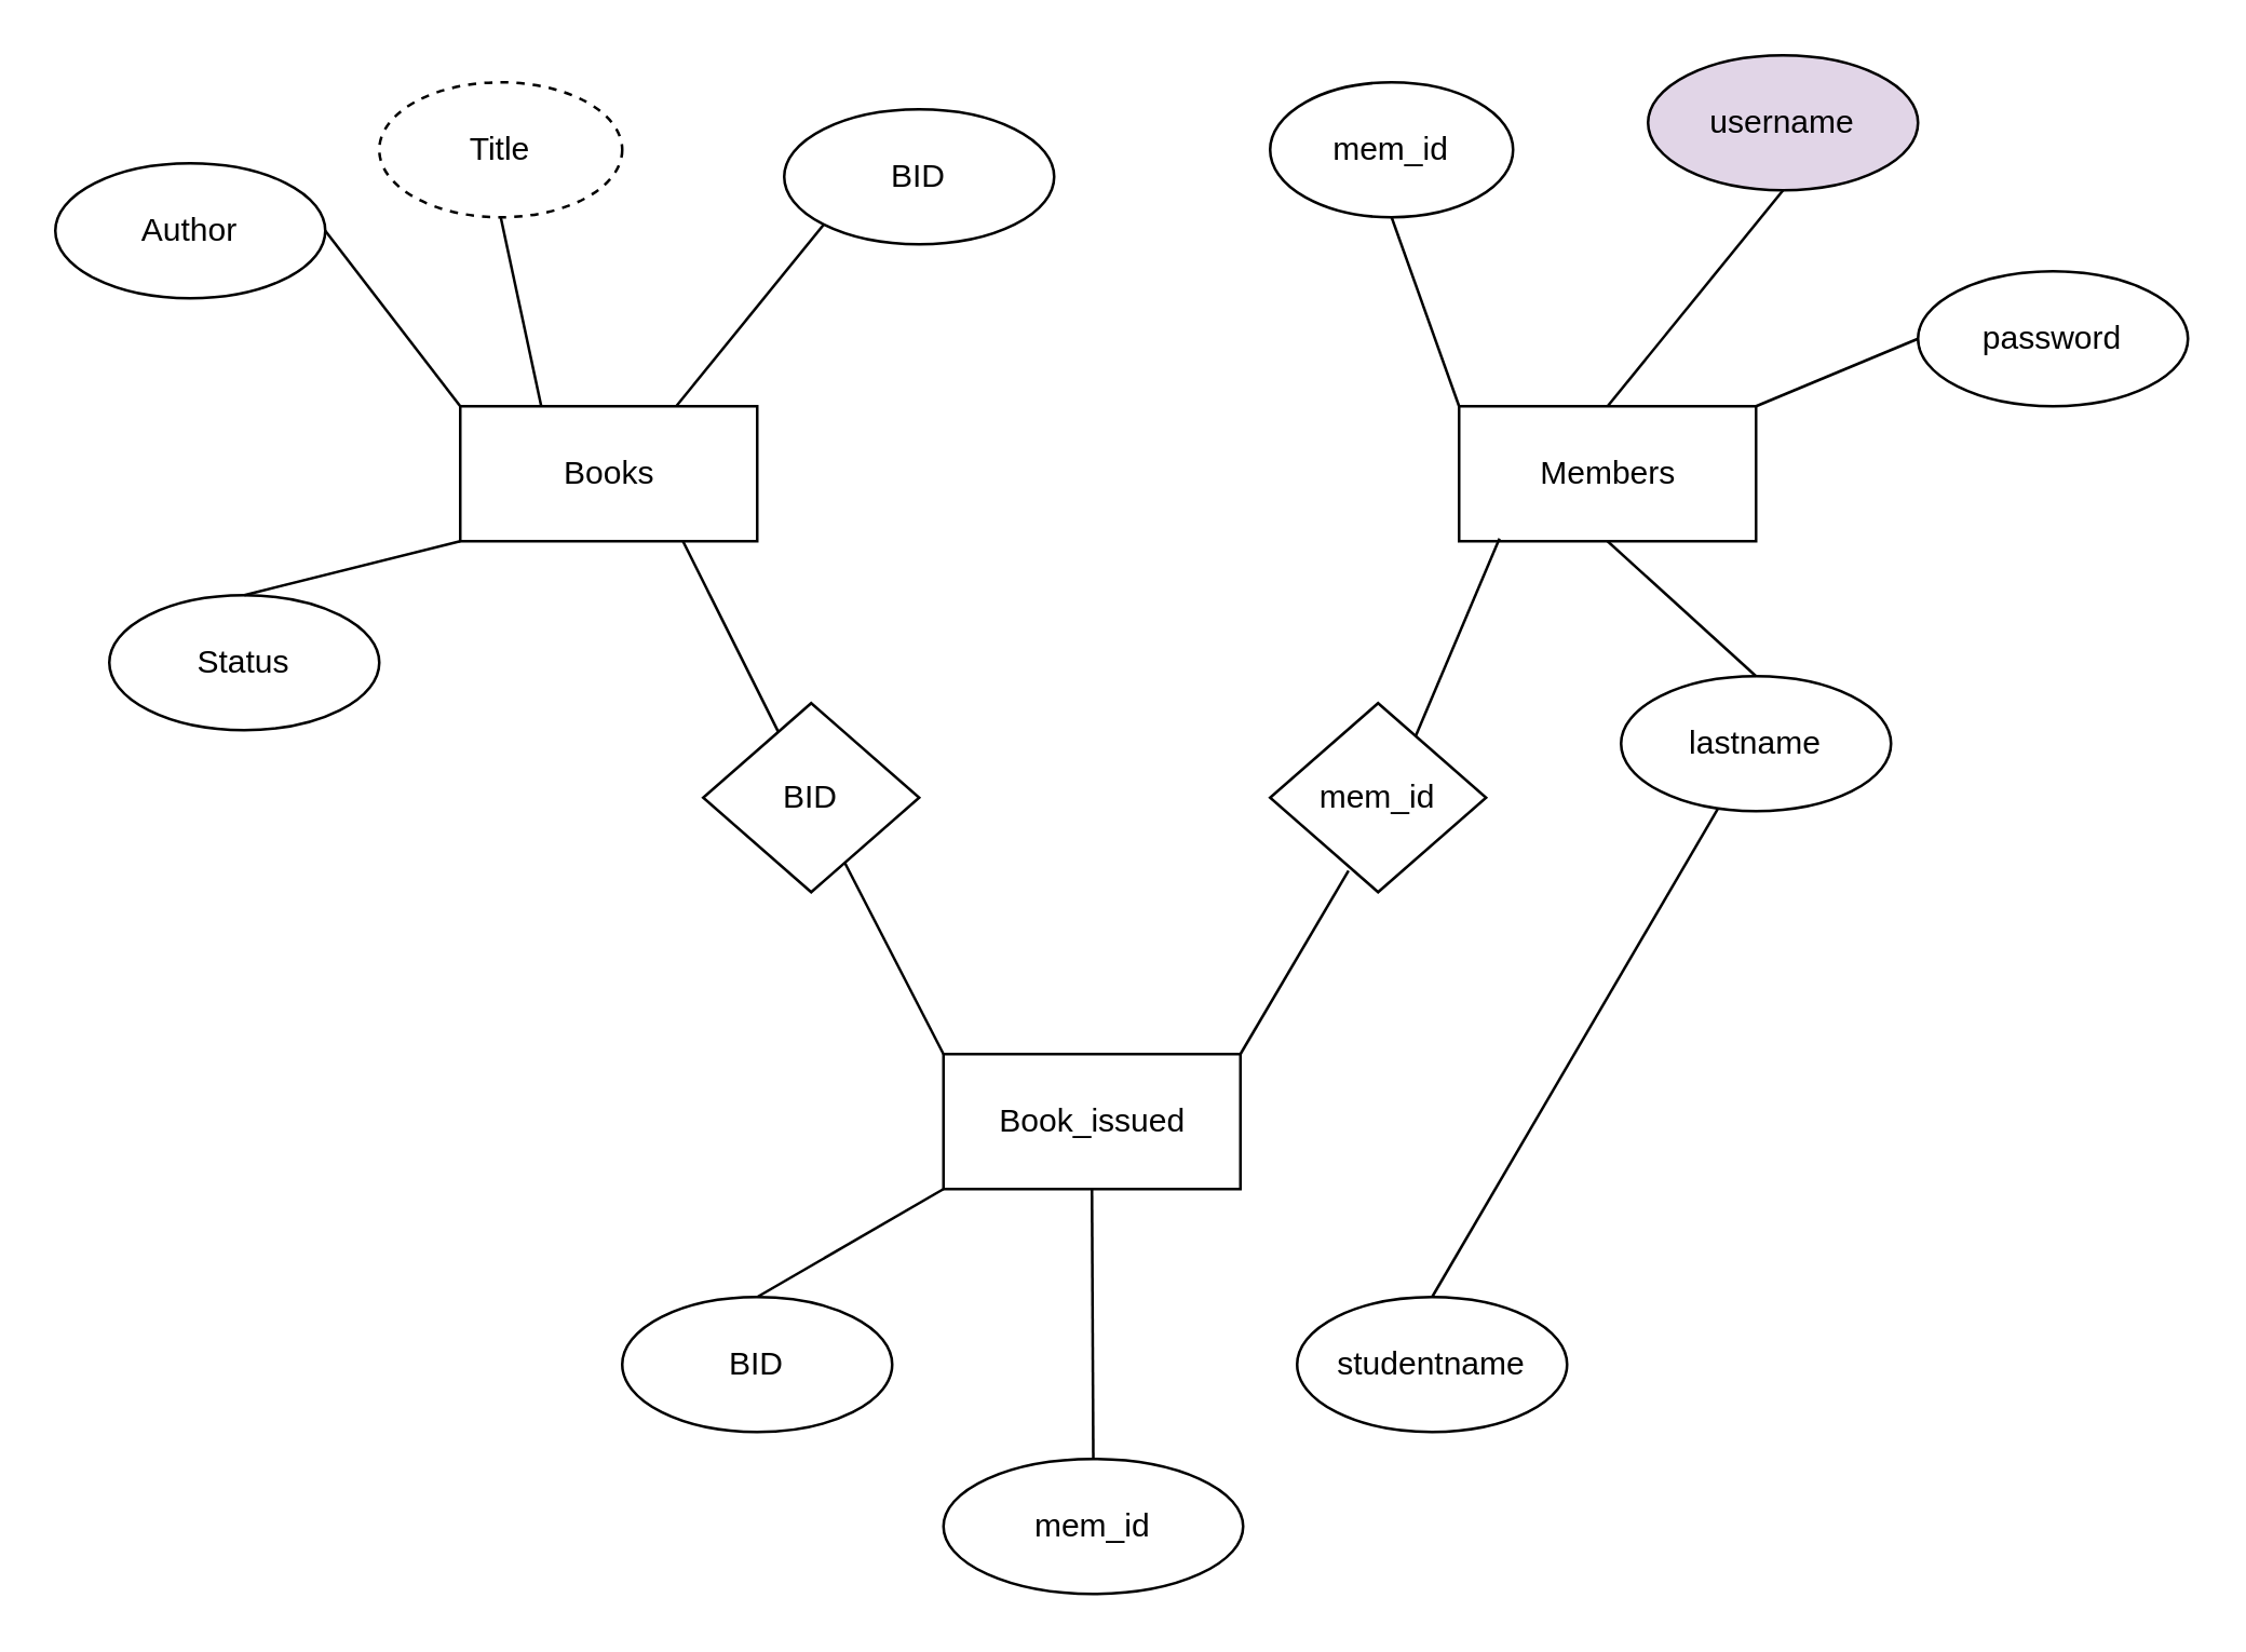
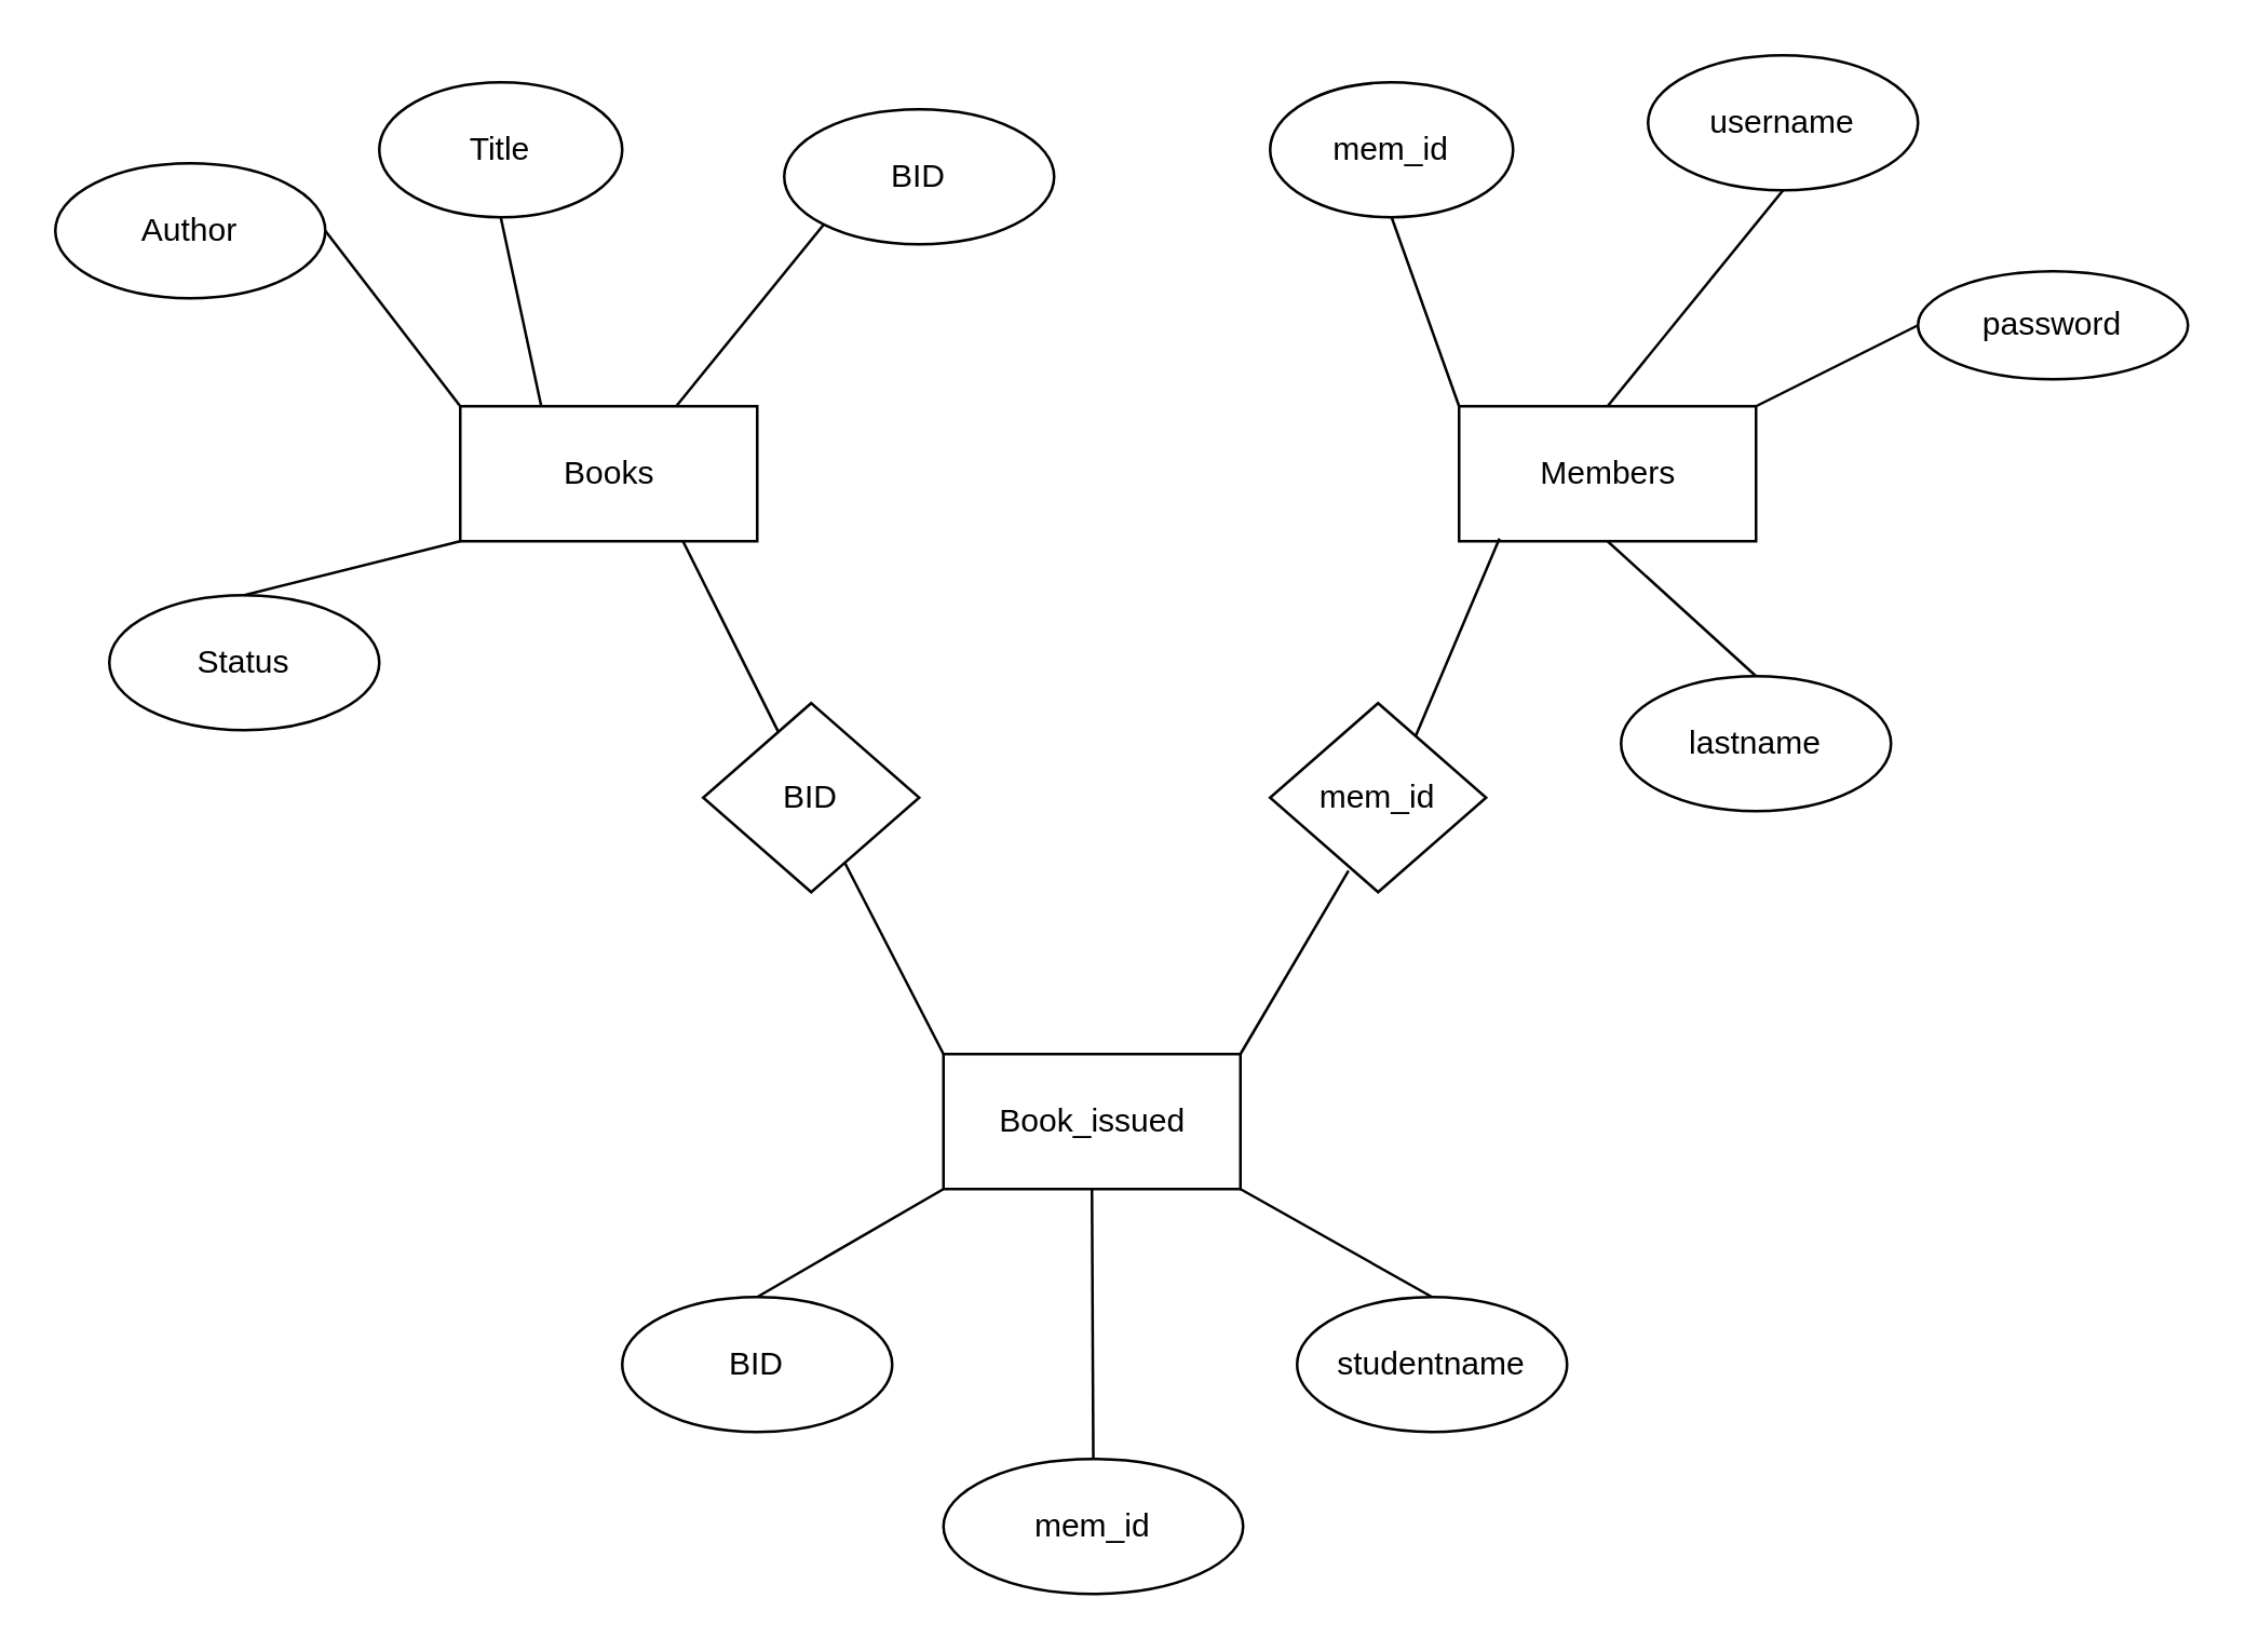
  <mxCell id="0" />
  <mxCell id="1" parent="0" />
  <mxCell id="2" value="Book_issued" style="html=1;" vertex="1" parent="1"><mxGeometry x="349" y="390" width="110" height="50" as="geometry" /></mxCell>
  <mxCell id="3" value="Members" style="html=1;" vertex="1" parent="1"><mxGeometry x="540" y="150" width="110" height="50" as="geometry" /></mxCell>
  <mxCell id="4" value="Books" style="html=1;" vertex="1" parent="1"><mxGeometry x="170" y="150" width="110" height="50" as="geometry" /></mxCell>
- <mxCell id="5" value="Title" style="ellipse;whiteSpace=wrap;html=1;dashed=1;" vertex="1" parent="1"><mxGeometry x="140" y="30" width="90" height="50" as="geometry" /></mxCell>
+ <mxCell id="5" value="Title" style="ellipse;whiteSpace=wrap;html=1;" vertex="1" parent="1"><mxGeometry x="140" y="30" width="90" height="50" as="geometry" /></mxCell>
  <mxCell id="6" value="Author" style="ellipse;whiteSpace=wrap;html=1;" vertex="1" parent="1"><mxGeometry x="20" y="60" width="100" height="50" as="geometry" /></mxCell>
  <mxCell id="7" value="Status" style="ellipse;whiteSpace=wrap;html=1;" vertex="1" parent="1"><mxGeometry x="40" y="220" width="100" height="50" as="geometry" /></mxCell>
  <mxCell id="8" value="BID" style="ellipse;whiteSpace=wrap;html=1;" vertex="1" parent="1"><mxGeometry x="290" y="40" width="100" height="50" as="geometry" /></mxCell>
  <mxCell id="9" value="mem_id" style="ellipse;whiteSpace=wrap;html=1;" vertex="1" parent="1"><mxGeometry x="470" y="30" width="90" height="50" as="geometry" /></mxCell>
- <mxCell id="10" value="username" style="ellipse;whiteSpace=wrap;html=1;fillColor=#e1d5e7;" vertex="1" parent="1"><mxGeometry x="610" y="20" width="100" height="50" as="geometry" /></mxCell>
- <mxCell id="11" value="password" style="ellipse;whiteSpace=wrap;html=1;" vertex="1" parent="1"><mxGeometry x="710" y="100" width="100" height="50" as="geometry" /></mxCell>
+ <mxCell id="10" value="username" style="ellipse;whiteSpace=wrap;html=1;" vertex="1" parent="1"><mxGeometry x="610" y="20" width="100" height="50" as="geometry" /></mxCell>
+ <mxCell id="11" value="password" style="ellipse;whiteSpace=wrap;html=1;" vertex="1" parent="1"><mxGeometry x="710" y="100" width="100" height="40" as="geometry" /></mxCell>
  <mxCell id="12" value="lastname" style="ellipse;whiteSpace=wrap;html=1;" vertex="1" parent="1"><mxGeometry x="600" y="250" width="100" height="50" as="geometry" /></mxCell>
  <mxCell id="13" value="BID" style="ellipse;whiteSpace=wrap;html=1;" vertex="1" parent="1"><mxGeometry x="230" y="480" width="100" height="50" as="geometry" /></mxCell>
  <mxCell id="14" value="mem_id" style="ellipse;whiteSpace=wrap;html=1;" vertex="1" parent="1"><mxGeometry x="349" y="540" width="111" height="50" as="geometry" /></mxCell>
  <mxCell id="15" value="studentname" style="ellipse;whiteSpace=wrap;html=1;" vertex="1" parent="1"><mxGeometry x="480" y="480" width="100" height="50" as="geometry" /></mxCell>
  <mxCell id="16" value="" style="endArrow=none;html=1;rounded=0;exitX=0;exitY=0;exitDx=0;exitDy=0;" edge="1" parent="1" source="2" target="17"><mxGeometry width="50" height="50" relative="1" as="geometry"><mxPoint x="380" y="350" as="sourcePoint" /><mxPoint x="430" y="300" as="targetPoint" /></mxGeometry></mxCell>
  <mxCell id="17" value="" style="rhombus;whiteSpace=wrap;html=1;" vertex="1" parent="1"><mxGeometry x="260" y="260" width="80" height="70" as="geometry" /></mxCell>
  <mxCell id="18" value="" style="endArrow=none;html=1;rounded=0;entryX=0.75;entryY=1;entryDx=0;entryDy=0;" edge="1" parent="1" source="17" target="4"><mxGeometry width="50" height="50" relative="1" as="geometry"><mxPoint x="255" y="260" as="sourcePoint" /><mxPoint x="305" y="210" as="targetPoint" /></mxGeometry></mxCell>
  <mxCell id="19" value="" style="rhombus;whiteSpace=wrap;html=1;" vertex="1" parent="1"><mxGeometry x="470" y="260" width="80" height="70" as="geometry" /></mxCell>
  <mxCell id="20" value="" style="endArrow=none;html=1;rounded=0;entryX=0.363;entryY=0.886;entryDx=0;entryDy=0;entryPerimeter=0;" edge="1" parent="1" target="19"><mxGeometry width="50" height="50" relative="1" as="geometry"><mxPoint x="459" y="390" as="sourcePoint" /><mxPoint x="509" y="340" as="targetPoint" /></mxGeometry></mxCell>
  <mxCell id="21" value="" style="endArrow=none;html=1;rounded=0;entryX=0.136;entryY=0.98;entryDx=0;entryDy=0;entryPerimeter=0;exitX=0.675;exitY=0.171;exitDx=0;exitDy=0;exitPerimeter=0;" edge="1" parent="1" source="19" target="3"><mxGeometry width="50" height="50" relative="1" as="geometry"><mxPoint x="520" y="270" as="sourcePoint" /><mxPoint x="430" y="300" as="targetPoint" /></mxGeometry></mxCell>
  <mxCell id="22" value="" style="endArrow=none;html=1;rounded=0;exitX=0.5;exitY=0;exitDx=0;exitDy=0;" edge="1" parent="1" source="7"><mxGeometry width="50" height="50" relative="1" as="geometry"><mxPoint x="130" y="240" as="sourcePoint" /><mxPoint x="170" y="200" as="targetPoint" /></mxGeometry></mxCell>
  <mxCell id="23" value="" style="endArrow=none;html=1;rounded=0;entryX=0;entryY=0;entryDx=0;entryDy=0;exitX=1;exitY=0.5;exitDx=0;exitDy=0;" edge="1" parent="1" source="6" target="4"><mxGeometry width="50" height="50" relative="1" as="geometry"><mxPoint x="110" y="180" as="sourcePoint" /><mxPoint x="160" y="130" as="targetPoint" /></mxGeometry></mxCell>
  <mxCell id="24" value="" style="endArrow=none;html=1;rounded=0;entryX=0.5;entryY=1;entryDx=0;entryDy=0;" edge="1" parent="1" target="5"><mxGeometry width="50" height="50" relative="1" as="geometry"><mxPoint x="200" y="150" as="sourcePoint" /><mxPoint x="250" y="100" as="targetPoint" /></mxGeometry></mxCell>
  <mxCell id="25" value="" style="endArrow=none;html=1;rounded=0;entryX=0;entryY=1;entryDx=0;entryDy=0;" edge="1" parent="1" target="8"><mxGeometry width="50" height="50" relative="1" as="geometry"><mxPoint x="250" y="150" as="sourcePoint" /><mxPoint x="300" y="100" as="targetPoint" /></mxGeometry></mxCell>
  <mxCell id="26" value="BID" style="text;html=1;strokeColor=none;fillColor=none;align=center;verticalAlign=middle;whiteSpace=wrap;rounded=0;" vertex="1" parent="1"><mxGeometry x="270" y="280" width="60" height="30" as="geometry" /></mxCell>
  <mxCell id="27" value="" style="endArrow=none;html=1;rounded=0;entryX=0.5;entryY=1;entryDx=0;entryDy=0;exitX=0;exitY=0;exitDx=0;exitDy=0;" edge="1" parent="1" source="3" target="9"><mxGeometry width="50" height="50" relative="1" as="geometry"><mxPoint x="380" y="280" as="sourcePoint" /><mxPoint x="430" y="230" as="targetPoint" /></mxGeometry></mxCell>
  <mxCell id="28" value="" style="endArrow=none;html=1;rounded=0;exitX=0.5;exitY=0;exitDx=0;exitDy=0;" edge="1" parent="1" source="3"><mxGeometry width="50" height="50" relative="1" as="geometry"><mxPoint x="610" y="120" as="sourcePoint" /><mxPoint x="660" y="70" as="targetPoint" /></mxGeometry></mxCell>
  <mxCell id="29" value="" style="endArrow=none;html=1;rounded=0;entryX=0;entryY=0.5;entryDx=0;entryDy=0;" edge="1" parent="1" target="11"><mxGeometry width="50" height="50" relative="1" as="geometry"><mxPoint x="650" y="150" as="sourcePoint" /><mxPoint x="700" y="100" as="targetPoint" /></mxGeometry></mxCell>
  <mxCell id="30" value="" style="endArrow=none;html=1;rounded=0;entryX=0.5;entryY=1;entryDx=0;entryDy=0;exitX=0.5;exitY=0;exitDx=0;exitDy=0;" edge="1" parent="1" source="12" target="3"><mxGeometry width="50" height="50" relative="1" as="geometry"><mxPoint x="380" y="450" as="sourcePoint" /><mxPoint x="430" y="400" as="targetPoint" /></mxGeometry></mxCell>
  <mxCell id="31" value="mem_id" style="text;html=1;strokeColor=none;fillColor=none;align=center;verticalAlign=middle;whiteSpace=wrap;rounded=0;" vertex="1" parent="1"><mxGeometry x="480" y="280" width="60" height="30" as="geometry" /></mxCell>
  <mxCell id="32" value="" style="endArrow=none;html=1;rounded=0;exitX=0.5;exitY=0;exitDx=0;exitDy=0;" edge="1" parent="1" source="13"><mxGeometry width="50" height="50" relative="1" as="geometry"><mxPoint x="299" y="490" as="sourcePoint" /><mxPoint x="349" y="440" as="targetPoint" /></mxGeometry></mxCell>
  <mxCell id="33" value="" style="endArrow=none;html=1;rounded=0;entryX=0.5;entryY=1;entryDx=0;entryDy=0;exitX=0.5;exitY=0;exitDx=0;exitDy=0;" edge="1" parent="1" source="14" target="2"><mxGeometry width="50" height="50" relative="1" as="geometry"><mxPoint x="380" y="680" as="sourcePoint" /><mxPoint x="430" y="630" as="targetPoint" /></mxGeometry></mxCell>
- <mxCell id="34" value="" style="endArrow=none;html=1;rounded=0;exitX=0.5;exitY=0;exitDx=0;exitDy=0;" edge="1" parent="1" source="15" target="12"><mxGeometry width="50" height="50" relative="1" as="geometry"><mxPoint x="380" y="680" as="sourcePoint" /><mxPoint x="430" y="630" as="targetPoint" /></mxGeometry></mxCell>
+ <mxCell id="34" value="" style="endArrow=none;html=1;rounded=0;entryX=1;entryY=1;entryDx=0;entryDy=0;exitX=0.5;exitY=0;exitDx=0;exitDy=0;" edge="1" parent="1" source="15" target="2"><mxGeometry width="50" height="50" relative="1" as="geometry"><mxPoint x="380" y="680" as="sourcePoint" /><mxPoint x="430" y="630" as="targetPoint" /></mxGeometry></mxCell>
